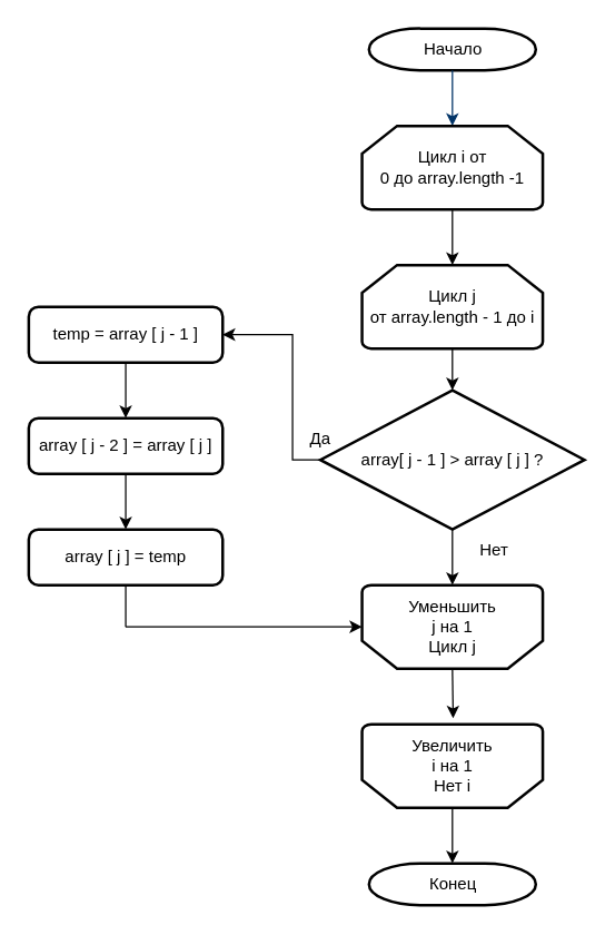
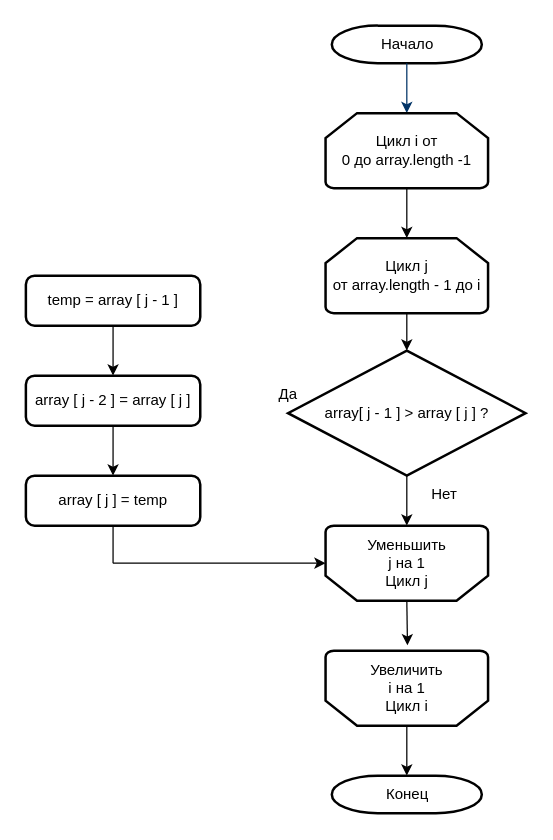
  <mxCell id="0" />
  <mxCell id="1" parent="0" />
  <mxCell id="2" value="Начало" style="shape=mxgraph.flowchart.terminator;strokeWidth=2;gradientColor=none;gradientDirection=north;fontStyle=0;html=1;" parent="1" vertex="1"><mxGeometry x="264.75" y="20" width="120" height="30" as="geometry" /></mxCell>
  <mxCell id="3" style="fontStyle=1;strokeColor=#003366;strokeWidth=1;html=1;" parent="1" source="2" edge="1"><mxGeometry relative="1" as="geometry"><mxPoint x="324.75" y="90" as="targetPoint" /></mxGeometry></mxCell>
  <mxCell id="4" value="Цикл i от&lt;br&gt;0 до array.length -1" style="strokeWidth=2;html=1;shape=mxgraph.flowchart.loop_limit;whiteSpace=wrap;" vertex="1" parent="1"><mxGeometry x="259.75" y="90" width="130" height="60" as="geometry" /></mxCell>
  <mxCell id="5" value="Цикл j&lt;br&gt;от array.length - 1 до i" style="strokeWidth=2;html=1;shape=mxgraph.flowchart.loop_limit;whiteSpace=wrap;" vertex="1" parent="1"><mxGeometry x="259.75" y="190" width="130" height="60" as="geometry" /></mxCell>
  <mxCell id="6" value="Уменьшить&lt;br&gt;j на 1&lt;br&gt;Цикл j" style="strokeWidth=2;html=1;shape=mxgraph.flowchart.loop_limit;whiteSpace=wrap;direction=west;" vertex="1" parent="1"><mxGeometry x="259.75" y="420" width="130" height="60" as="geometry" /></mxCell>
  <mxCell id="7" value="array[ j - 1 ] &amp;gt; array [ j ] ?" style="strokeWidth=2;html=1;shape=mxgraph.flowchart.decision;whiteSpace=wrap;" vertex="1" parent="1"><mxGeometry x="229.75" y="280" width="190" height="100" as="geometry" /></mxCell>
- <mxCell id="8" value="Увеличить&lt;br&gt;i на 1&lt;br&gt;Нет i" style="strokeWidth=2;html=1;shape=mxgraph.flowchart.loop_limit;whiteSpace=wrap;direction=west;" vertex="1" parent="1"><mxGeometry x="259.75" y="520" width="130" height="60" as="geometry" /></mxCell>
+ <mxCell id="8" value="Увеличить&lt;br&gt;i на 1&lt;br&gt;Цикл i" style="strokeWidth=2;html=1;shape=mxgraph.flowchart.loop_limit;whiteSpace=wrap;direction=west;" vertex="1" parent="1"><mxGeometry x="259.75" y="520" width="130" height="60" as="geometry" /></mxCell>
  <mxCell id="9" value="temp = array [ j - 1 ]" style="rounded=1;whiteSpace=wrap;html=1;absoluteArcSize=1;arcSize=14;strokeWidth=2;" vertex="1" parent="1"><mxGeometry x="20" y="220" width="139.5" height="40" as="geometry" /></mxCell>
  <mxCell id="10" value="array [ j - 2 ]&amp;nbsp;= array [ j ]" style="rounded=1;whiteSpace=wrap;html=1;absoluteArcSize=1;arcSize=14;strokeWidth=2;" vertex="1" parent="1"><mxGeometry x="20" y="300" width="139.5" height="40" as="geometry" /></mxCell>
  <mxCell id="11" value="array [ j ]&amp;nbsp;= temp" style="rounded=1;whiteSpace=wrap;html=1;absoluteArcSize=1;arcSize=14;strokeWidth=2;" vertex="1" parent="1"><mxGeometry x="20" y="380" width="139.5" height="40" as="geometry" /></mxCell>
  <mxCell id="12" value="" style="endArrow=classic;html=1;rounded=0;exitX=0.5;exitY=1;exitDx=0;exitDy=0;exitPerimeter=0;entryX=0.5;entryY=0;entryDx=0;entryDy=0;entryPerimeter=0;" edge="1" parent="1" source="4" target="5"><mxGeometry width="50" height="50" relative="1" as="geometry"><mxPoint x="199.75" y="280" as="sourcePoint" /><mxPoint x="249.75" y="230" as="targetPoint" /></mxGeometry></mxCell>
  <mxCell id="13" value="" style="endArrow=classic;html=1;rounded=0;exitX=0.5;exitY=1;exitDx=0;exitDy=0;exitPerimeter=0;entryX=0.5;entryY=0;entryDx=0;entryDy=0;entryPerimeter=0;" edge="1" parent="1" source="5" target="7"><mxGeometry width="50" height="50" relative="1" as="geometry"><mxPoint x="199.75" y="280" as="sourcePoint" /><mxPoint x="249.75" y="230" as="targetPoint" /></mxGeometry></mxCell>
  <mxCell id="14" value="" style="endArrow=classic;html=1;rounded=0;exitX=0.5;exitY=1;exitDx=0;exitDy=0;exitPerimeter=0;entryX=0.5;entryY=1;entryDx=0;entryDy=0;entryPerimeter=0;" edge="1" parent="1" source="7" target="6"><mxGeometry width="50" height="50" relative="1" as="geometry"><mxPoint x="199.75" y="280" as="sourcePoint" /><mxPoint x="249.75" y="230" as="targetPoint" /></mxGeometry></mxCell>
  <mxCell id="15" value="" style="endArrow=classic;html=1;rounded=0;exitX=0.5;exitY=0;exitDx=0;exitDy=0;exitPerimeter=0;entryX=0.496;entryY=1.071;entryDx=0;entryDy=0;entryPerimeter=0;" edge="1" parent="1" source="6" target="8"><mxGeometry width="50" height="50" relative="1" as="geometry"><mxPoint x="199.75" y="420" as="sourcePoint" /><mxPoint x="249.75" y="370" as="targetPoint" /></mxGeometry></mxCell>
  <mxCell id="16" value="Конец" style="shape=mxgraph.flowchart.terminator;strokeWidth=2;gradientColor=none;gradientDirection=north;fontStyle=0;html=1;" vertex="1" parent="1"><mxGeometry x="264.75" y="620" width="120" height="30" as="geometry" /></mxCell>
  <mxCell id="17" value="" style="endArrow=classic;html=1;rounded=0;exitX=0.5;exitY=1;exitDx=0;exitDy=0;exitPerimeter=0;entryX=0.5;entryY=0;entryDx=0;entryDy=0;entryPerimeter=0;" edge="1" parent="1" target="16"><mxGeometry width="50" height="50" relative="1" as="geometry"><mxPoint x="324.75" y="580" as="sourcePoint" /><mxPoint x="484.75" y="580" as="targetPoint" /></mxGeometry></mxCell>
- <mxCell id="18" value="" style="edgeStyle=elbowEdgeStyle;elbow=horizontal;endArrow=classic;html=1;rounded=0;exitX=0;exitY=0.5;exitDx=0;exitDy=0;exitPerimeter=0;entryX=1;entryY=0.5;entryDx=0;entryDy=0;" edge="1" parent="1" source="7" target="9"><mxGeometry width="50" height="50" relative="1" as="geometry"><mxPoint x="189.75" y="340" as="sourcePoint" /><mxPoint x="239.75" y="290" as="targetPoint" /><Array as="points"><mxPoint x="209.75" y="310" /></Array></mxGeometry></mxCell>
  <mxCell id="19" value="" style="endArrow=classic;html=1;rounded=0;exitX=0.5;exitY=1;exitDx=0;exitDy=0;entryX=0.5;entryY=0;entryDx=0;entryDy=0;" edge="1" parent="1" source="9" target="10"><mxGeometry width="50" height="50" relative="1" as="geometry"><mxPoint x="189.75" y="440" as="sourcePoint" /><mxPoint x="239.75" y="390" as="targetPoint" /></mxGeometry></mxCell>
  <mxCell id="20" value="" style="endArrow=classic;html=1;rounded=0;exitX=0.5;exitY=1;exitDx=0;exitDy=0;entryX=0.5;entryY=0;entryDx=0;entryDy=0;" edge="1" parent="1" source="10" target="11"><mxGeometry width="50" height="50" relative="1" as="geometry"><mxPoint x="189.75" y="440" as="sourcePoint" /><mxPoint x="239.75" y="390" as="targetPoint" /></mxGeometry></mxCell>
  <mxCell id="21" value="" style="endArrow=none;html=1;rounded=0;exitX=0.5;exitY=1;exitDx=0;exitDy=0;" edge="1" parent="1" source="11"><mxGeometry width="50" height="50" relative="1" as="geometry"><mxPoint x="159.75" y="440" as="sourcePoint" /><mxPoint x="89.75" y="450" as="targetPoint" /></mxGeometry></mxCell>
  <mxCell id="22" value="" style="endArrow=classic;html=1;rounded=0;entryX=1;entryY=0.5;entryDx=0;entryDy=0;entryPerimeter=0;" edge="1" parent="1" target="6"><mxGeometry width="50" height="50" relative="1" as="geometry"><mxPoint x="89.75" y="450" as="sourcePoint" /><mxPoint x="239.75" y="390" as="targetPoint" /></mxGeometry></mxCell>
  <mxCell id="23" value="Да" style="text;html=1;strokeColor=none;fillColor=none;align=center;verticalAlign=middle;whiteSpace=wrap;rounded=0;" vertex="1" parent="1"><mxGeometry x="199.75" y="300" width="60" height="30" as="geometry" /></mxCell>
  <mxCell id="24" value="Нет" style="text;html=1;strokeColor=none;fillColor=none;align=center;verticalAlign=middle;whiteSpace=wrap;rounded=0;" vertex="1" parent="1"><mxGeometry x="324.75" y="380" width="60" height="30" as="geometry" /></mxCell>
